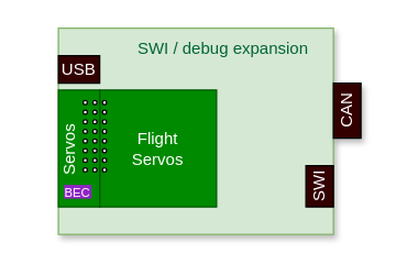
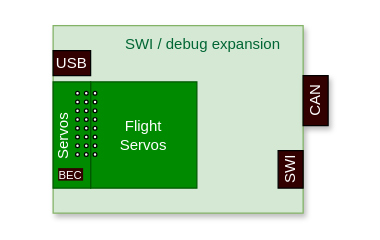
  <mxCell id="0" />
  <mxCell id="1" parent="0" />
  <mxCell id="2" value="CAN" style="rounded=0;whiteSpace=wrap;html=1;fillColor=#d5e8d4;strokeColor=#82b366;shadow=1;" vertex="1" parent="1"><mxGeometry x="42" y="20" width="200" height="150" as="geometry" /></mxCell>
  <mxCell id="3" value="Flight&lt;div&gt;Servos&lt;/div&gt;" style="whiteSpace=wrap;html=1;aspect=fixed;fillColor=#008a00;fontColor=#ffffff;strokeColor=#005700;" vertex="1" parent="1"><mxGeometry x="72" y="65" width="85" height="85" as="geometry" /></mxCell>
  <mxCell id="4" value="" style="rounded=0;whiteSpace=wrap;html=1;fillColor=#008a00;fontColor=#ffffff;strokeColor=#005700;" vertex="1" parent="1"><mxGeometry x="42" y="65" width="30" height="85" as="geometry" /></mxCell>
  <mxCell id="5" value="" style="rounded=0;whiteSpace=wrap;html=1;fillColor=#330000;" vertex="1" parent="1"><mxGeometry x="222" y="120" width="20" height="30" as="geometry" /></mxCell>
  <mxCell id="6" value="" style="rounded=0;whiteSpace=wrap;html=1;fillColor=#330000;shadow=1;" vertex="1" parent="1"><mxGeometry x="242" y="60" width="20" height="40" as="geometry" /></mxCell>
  <mxCell id="7" value="" style="ellipse;whiteSpace=wrap;html=1;aspect=fixed;" vertex="1" parent="1"><mxGeometry x="67" y="72.5" width="3" height="3" as="geometry" /></mxCell>
  <mxCell id="8" value="" style="ellipse;whiteSpace=wrap;html=1;aspect=fixed;" vertex="1" parent="1"><mxGeometry x="60" y="72.5" width="3" height="3" as="geometry" /></mxCell>
  <mxCell id="9" value="" style="ellipse;whiteSpace=wrap;html=1;aspect=fixed;" vertex="1" parent="1"><mxGeometry x="74" y="72.5" width="3" height="3" as="geometry" /></mxCell>
  <mxCell id="10" value="" style="ellipse;whiteSpace=wrap;html=1;aspect=fixed;" vertex="1" parent="1"><mxGeometry x="67" y="79.5" width="3" height="3" as="geometry" /></mxCell>
  <mxCell id="11" value="" style="ellipse;whiteSpace=wrap;html=1;aspect=fixed;" vertex="1" parent="1"><mxGeometry x="60" y="79.5" width="3" height="3" as="geometry" /></mxCell>
  <mxCell id="12" value="" style="ellipse;whiteSpace=wrap;html=1;aspect=fixed;" vertex="1" parent="1"><mxGeometry x="74" y="79.5" width="3" height="3" as="geometry" /></mxCell>
  <mxCell id="13" value="" style="ellipse;whiteSpace=wrap;html=1;aspect=fixed;" vertex="1" parent="1"><mxGeometry x="67" y="86.5" width="3" height="3" as="geometry" /></mxCell>
  <mxCell id="14" value="" style="ellipse;whiteSpace=wrap;html=1;aspect=fixed;" vertex="1" parent="1"><mxGeometry x="60" y="86.5" width="3" height="3" as="geometry" /></mxCell>
  <mxCell id="15" value="" style="ellipse;whiteSpace=wrap;html=1;aspect=fixed;" vertex="1" parent="1"><mxGeometry x="74" y="86.5" width="3" height="3" as="geometry" /></mxCell>
  <mxCell id="16" value="" style="ellipse;whiteSpace=wrap;html=1;aspect=fixed;" vertex="1" parent="1"><mxGeometry x="67" y="93.5" width="3" height="3" as="geometry" /></mxCell>
  <mxCell id="17" value="" style="ellipse;whiteSpace=wrap;html=1;aspect=fixed;" vertex="1" parent="1"><mxGeometry x="60" y="93.5" width="3" height="3" as="geometry" /></mxCell>
  <mxCell id="18" value="" style="ellipse;whiteSpace=wrap;html=1;aspect=fixed;" vertex="1" parent="1"><mxGeometry x="74" y="93.5" width="3" height="3" as="geometry" /></mxCell>
  <mxCell id="19" value="" style="ellipse;whiteSpace=wrap;html=1;aspect=fixed;" vertex="1" parent="1"><mxGeometry x="67" y="100.5" width="3" height="3" as="geometry" /></mxCell>
  <mxCell id="20" value="" style="ellipse;whiteSpace=wrap;html=1;aspect=fixed;" vertex="1" parent="1"><mxGeometry x="60" y="100.5" width="3" height="3" as="geometry" /></mxCell>
  <mxCell id="21" value="" style="ellipse;whiteSpace=wrap;html=1;aspect=fixed;" vertex="1" parent="1"><mxGeometry x="74" y="100.5" width="3" height="3" as="geometry" /></mxCell>
  <mxCell id="22" value="" style="ellipse;whiteSpace=wrap;html=1;aspect=fixed;" vertex="1" parent="1"><mxGeometry x="67" y="107.5" width="3" height="3" as="geometry" /></mxCell>
  <mxCell id="23" value="" style="ellipse;whiteSpace=wrap;html=1;aspect=fixed;" vertex="1" parent="1"><mxGeometry x="60" y="107.5" width="3" height="3" as="geometry" /></mxCell>
  <mxCell id="24" value="" style="ellipse;whiteSpace=wrap;html=1;aspect=fixed;" vertex="1" parent="1"><mxGeometry x="74" y="107.5" width="3" height="3" as="geometry" /></mxCell>
  <mxCell id="25" value="" style="ellipse;whiteSpace=wrap;html=1;aspect=fixed;" vertex="1" parent="1"><mxGeometry x="67" y="114.5" width="3" height="3" as="geometry" /></mxCell>
  <mxCell id="26" value="" style="ellipse;whiteSpace=wrap;html=1;aspect=fixed;" vertex="1" parent="1"><mxGeometry x="60" y="114.5" width="3" height="3" as="geometry" /></mxCell>
  <mxCell id="27" value="" style="ellipse;whiteSpace=wrap;html=1;aspect=fixed;" vertex="1" parent="1"><mxGeometry x="74" y="114.5" width="3" height="3" as="geometry" /></mxCell>
  <mxCell id="28" value="" style="ellipse;whiteSpace=wrap;html=1;aspect=fixed;" vertex="1" parent="1"><mxGeometry x="67" y="121.5" width="3" height="3" as="geometry" /></mxCell>
  <mxCell id="29" value="" style="ellipse;whiteSpace=wrap;html=1;aspect=fixed;" vertex="1" parent="1"><mxGeometry x="60" y="121.5" width="3" height="3" as="geometry" /></mxCell>
  <mxCell id="30" value="" style="ellipse;whiteSpace=wrap;html=1;aspect=fixed;" vertex="1" parent="1"><mxGeometry x="74" y="121.5" width="3" height="3" as="geometry" /></mxCell>
  <mxCell id="31" value="&lt;font color=&quot;#006633&quot;&gt;SWI / debug expansion&lt;/font&gt;" style="text;html=1;align=center;verticalAlign=middle;whiteSpace=wrap;rounded=0;" vertex="1" parent="1"><mxGeometry x="82" y="20" width="160" height="30" as="geometry" /></mxCell>
  <mxCell id="32" value="&lt;font color=&quot;#ffffff&quot;&gt;Servos&lt;/font&gt;" style="text;html=1;align=center;verticalAlign=middle;whiteSpace=wrap;rounded=0;rotation=-90;" vertex="1" parent="1"><mxGeometry x="20" y="93.5" width="60" height="30" as="geometry" /></mxCell>
  <mxCell id="33" value="&lt;font color=&quot;#ffffff&quot;&gt;CAN&lt;/font&gt;" style="text;html=1;align=center;verticalAlign=middle;whiteSpace=wrap;rounded=0;rotation=-90;" vertex="1" parent="1"><mxGeometry x="222" y="65" width="60" height="30" as="geometry" /></mxCell>
  <mxCell id="34" value="&lt;font color=&quot;#ffffff&quot;&gt;SWI&lt;/font&gt;" style="text;html=1;align=center;verticalAlign=middle;whiteSpace=wrap;rounded=0;rotation=-90;" vertex="1" parent="1"><mxGeometry x="202" y="120" width="60" height="30" as="geometry" /></mxCell>
  <mxCell id="35" value="" style="rounded=0;whiteSpace=wrap;html=1;fillColor=#330000;" vertex="1" parent="1"><mxGeometry x="42" y="40" width="30" height="20" as="geometry" /></mxCell>
  <mxCell id="36" value="&lt;font color=&quot;#ffffff&quot;&gt;USB&lt;/font&gt;" style="text;html=1;align=center;verticalAlign=middle;whiteSpace=wrap;rounded=0;rotation=0;" vertex="1" parent="1"><mxGeometry x="27" y="35" width="60" height="30" as="geometry" /></mxCell>
- <mxCell id="37" value="&lt;font style=&quot;font-size: 9px;&quot;&gt;BEC&lt;/font&gt;" style="rounded=0;whiteSpace=wrap;html=1;fontSize=10;fillColor=#9026c5;strokeColor=none;fontColor=#FFFFFF;" vertex="1" parent="1"><mxGeometry x="46" y="134" width="20" height="10" as="geometry" /></mxCell>
+ <mxCell id="37" value="&lt;font style=&quot;font-size: 9px;&quot;&gt;BEC&lt;/font&gt;" style="rounded=0;whiteSpace=wrap;html=1;fontSize=10;fillColor=#330000;strokeColor=none;fontColor=#FFFFFF;" vertex="1" parent="1"><mxGeometry x="46" y="134" width="20" height="10" as="geometry" /></mxCell>
